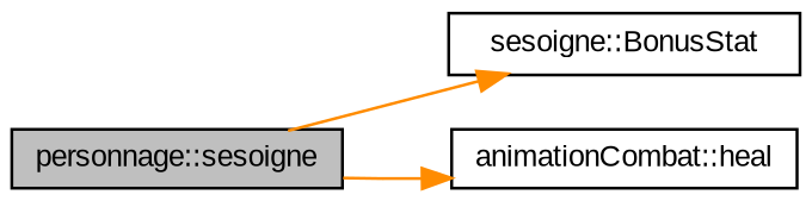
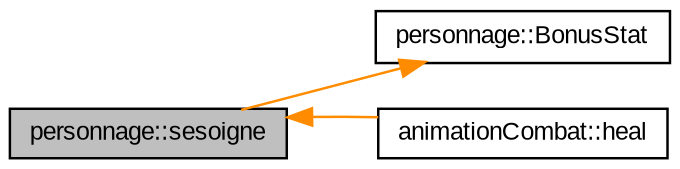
  digraph {
    fontname="Liberation Sans"
    rankdir=LR
    node [color=black fillcolor=white fontname="Liberation Sans" fontsize=10 shape=record style=filled]
    edge [color=darkorange fontname="Liberation Sans" fontsize=10 labelfontname=Helvetica labelfontsize=10 style=solid]
    n1 [fillcolor=grey75 fontcolor=black height=0.2 label="personnage::sesoigne" width=0.4]
-   n2 [height=0.2 label="sesoigne::BonusStat" width=0.4]
+   n2 [height=0.2 label="personnage::BonusStat" width=0.4]
    n3 [height=0.2 label="animationCombat::heal" width=0.4]
    n1 -> n2
-   n1 -> n3
+   n3 -> n1
  }
